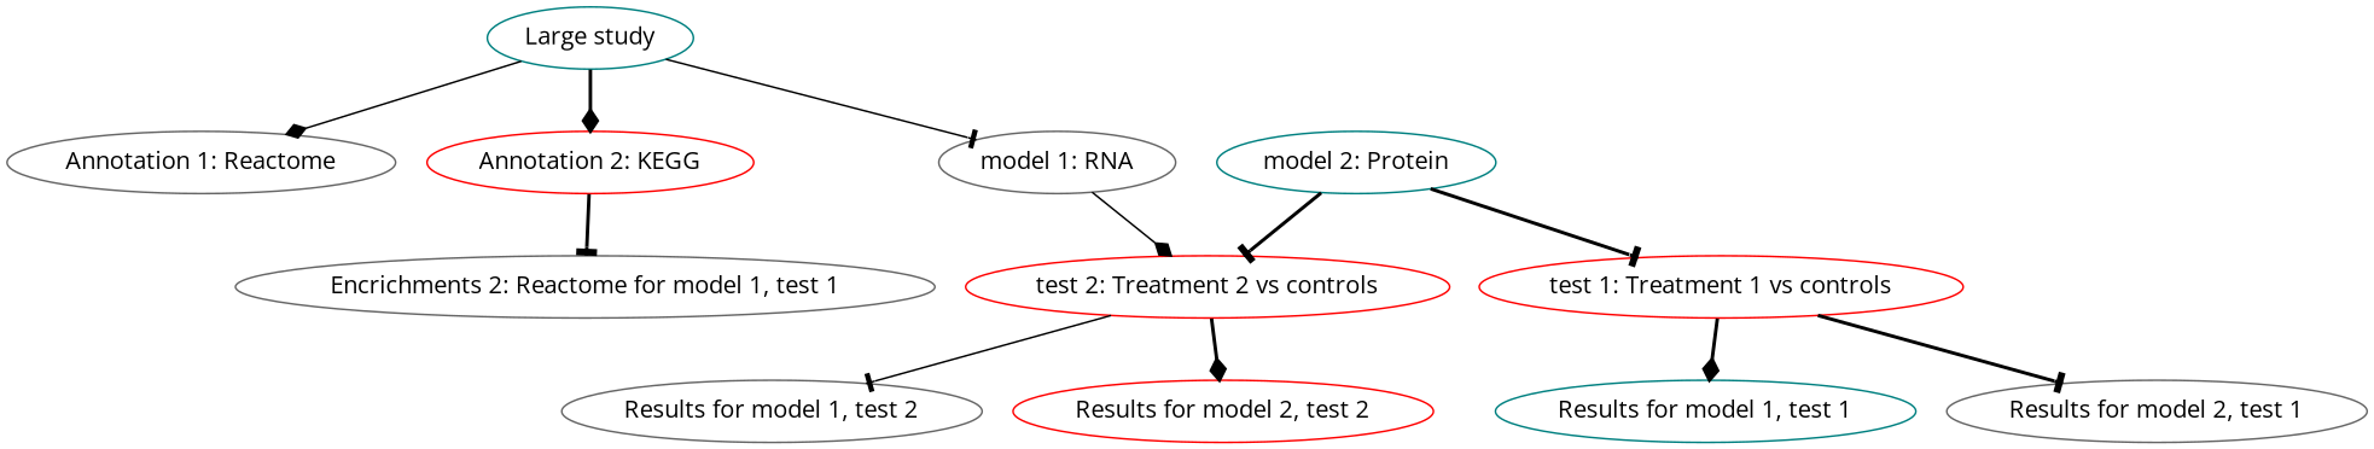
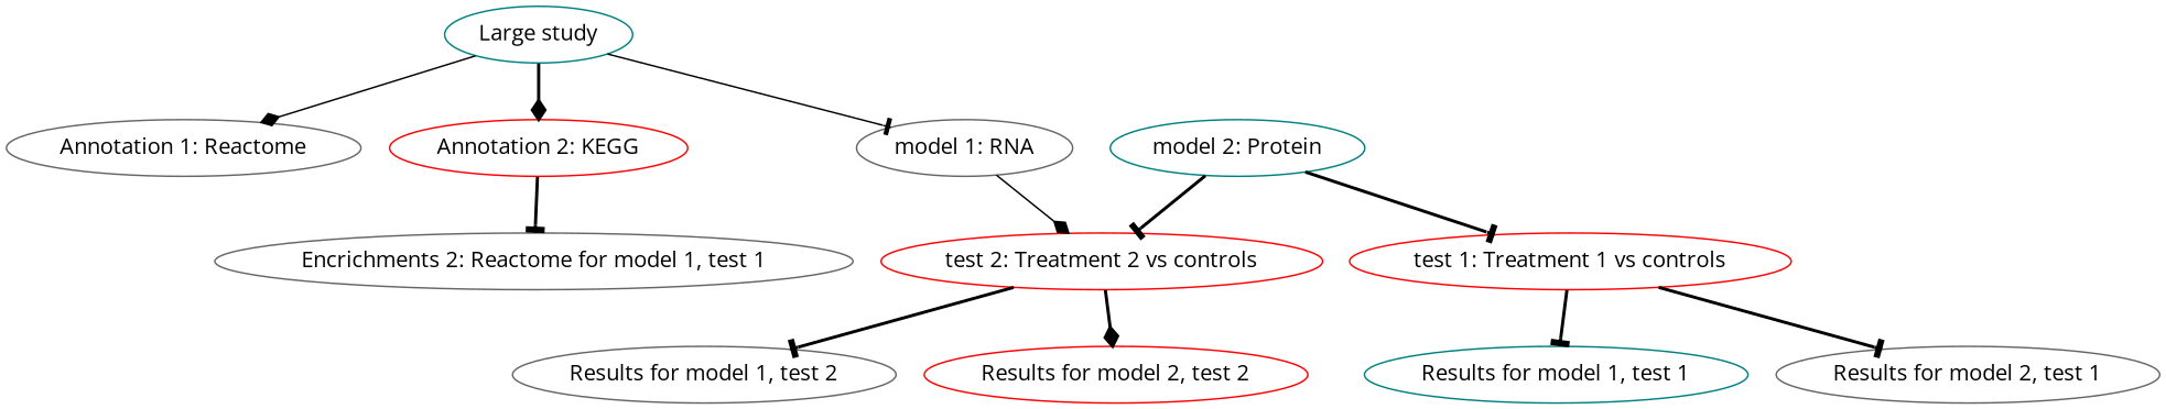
  digraph {
    fontname="Open Sans"
    node [color=gray40 fontname="Open Sans"]
    edge [arrowhead=tee fontname="Open Sans" style=bold]
    "Large study" [color=teal]
    "model 1: RNA"
    "Annotation 1: Reactome"
    "Annotation 2: KEGG" [color=red]
    "test 2: Treatment 2 vs controls" [color=red]
    "model 2: Protein" [color=teal]
    "test 1: Treatment 1 vs controls" [color=red]
    "Encrichments 2: Reactome for model 1, test 1"
    "Results for model 1, test 1" [color=teal]
    "Results for model 2, test 1"
    "Results for model 1, test 2"
    "Results for model 2, test 2" [color=red]
    "Large study" -> "model 1: RNA" [style=solid]
    "Large study" -> "Annotation 1: Reactome" [arrowhead=diamond style=solid]
    "Large study" -> "Annotation 2: KEGG" [arrowhead=diamond]
    "model 1: RNA" -> "test 2: Treatment 2 vs controls" [arrowhead=diamond style=solid]
    "Annotation 2: KEGG" -> "Encrichments 2: Reactome for model 1, test 1"
-   "test 2: Treatment 2 vs controls" -> "Results for model 1, test 2" [style=solid]
+   "test 2: Treatment 2 vs controls" -> "Results for model 1, test 2"
    "test 2: Treatment 2 vs controls" -> "Results for model 2, test 2" [arrowhead=diamond]
    "model 2: Protein" -> "test 2: Treatment 2 vs controls"
    "model 2: Protein" -> "test 1: Treatment 1 vs controls"
-   "test 1: Treatment 1 vs controls" -> "Results for model 1, test 1" [arrowhead=diamond]
+   "test 1: Treatment 1 vs controls" -> "Results for model 1, test 1"
    "test 1: Treatment 1 vs controls" -> "Results for model 2, test 1"
  }
